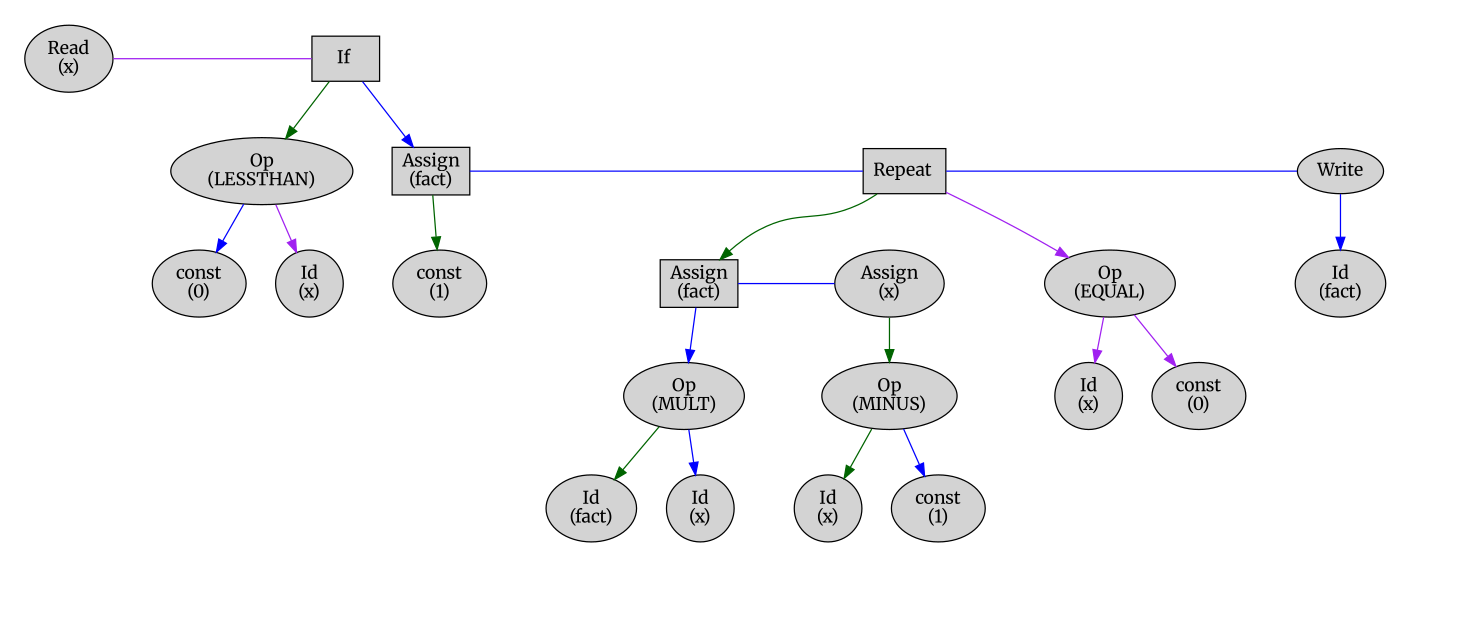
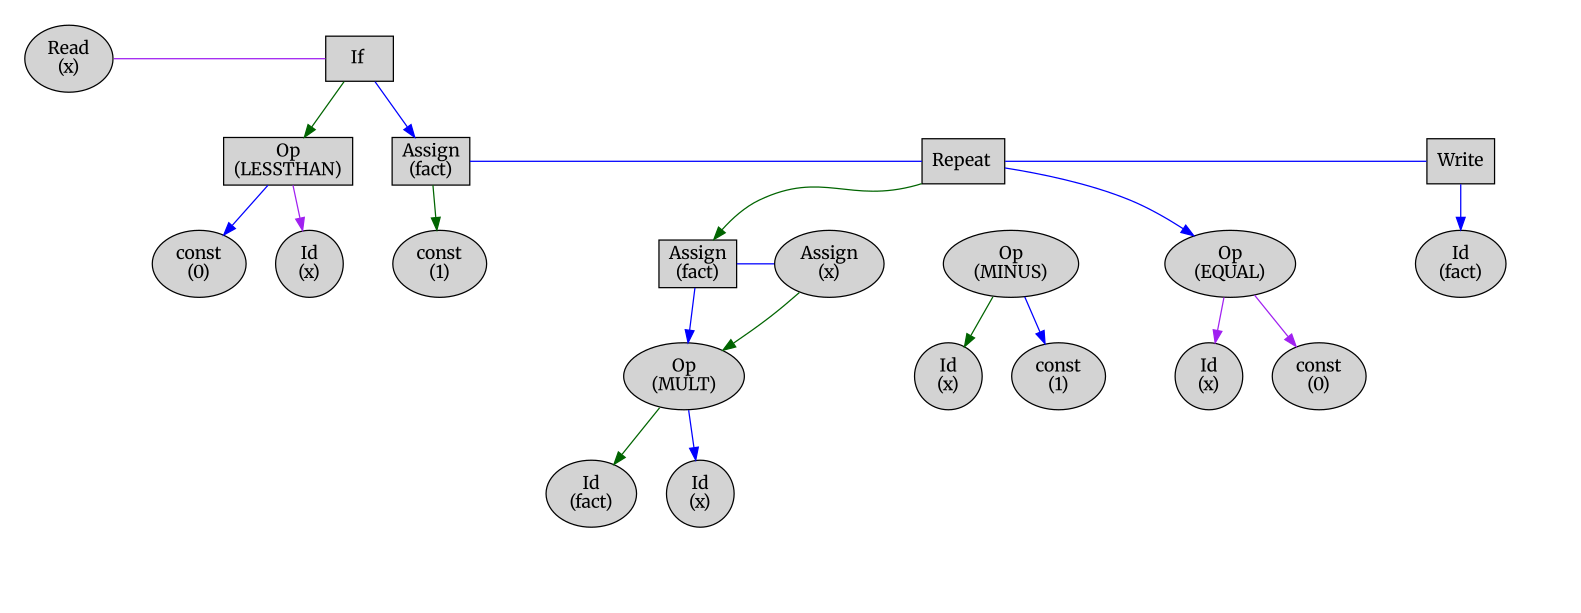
  digraph {
    color=transparent
    fontname=Merriweather
    node [color=black fillcolor=lightgray fontname=Merriweather shape=oval style=filled]
    edge [color=blue dir=down fontname=Merriweather]
    n1 [label="const\n(0)\n"]
    n2 [label="Id\n(x)\n"]
-   n3 [label="Op\n(LESSTHAN)\n"]
+   n3 [label="Op\n(LESSTHAN)\n" shape=box]
    n4 [label="Id\n(fact)\n"]
-   n5 [label="Write\n" shape=ellipse]
+   n5 [label="Write\n" shape=rectangle]
    n6 [label="Id\n(x)\n"]
    n7 [label="const\n(1)\n"]
    n8 [label="Op\n(MINUS)\n"]
    n9 [label="Assign\n(x)\n" shape=ellipse]
    n10 [label="Id\n(fact)\n"]
    n11 [label="Id\n(x)\n"]
    n12 [label="Op\n(MULT)\n"]
    n13 [label="Assign\n(fact)\n" shape=rectangle]
    n14 [label="Id\n(x)\n"]
    n15 [label="const\n(0)\n"]
    n16 [label="Op\n(EQUAL)\n"]
    n17 [label="Repeat \n" shape=rectangle]
    n18 [label="const\n(1)\n"]
    n19 [label="Assign\n(fact)\n" shape=rectangle]
    n20 [label="If \n" shape=rectangle]
    n21 [label="Read\n(x)\n" shape=ellipse]
    subgraph cluster_1 {
      rankdir=TB
      n21
      subgraph cluster_2 {
        rankdir=TB
        n20
        subgraph cluster_3 {
          rankdir=TB
          n3
          subgraph cluster_4 {
            rankdir=TB
            n1
          }
          subgraph cluster_5 {
            rankdir=TB
            n2
          }
        }
        subgraph cluster_6 {
          rankdir=TB
          n19
          subgraph cluster_7 {
            rankdir=TB
            n17
            subgraph cluster_8 {
              rankdir=TB
              n5
              subgraph cluster_9 {
                rankdir=TB
                n4
              }
            }
            subgraph cluster_10 {
              rankdir=TB
              n13
              subgraph cluster_11 {
                rankdir=TB
                n9
                subgraph cluster_12 {
                  rankdir=TB
                  n8
                  subgraph cluster_13 {
                    rankdir=TB
                    n6
                  }
                  subgraph cluster_14 {
                    rankdir=TB
                    n7
                  }
                }
              }
              subgraph cluster_15 {
                rankdir=TB
                n12
                subgraph cluster_16 {
                  rankdir=TB
                  n10
                }
                subgraph cluster_17 {
                  rankdir=TB
                  n11
                }
              }
            }
            subgraph cluster_18 {
              rankdir=TB
              n16
              subgraph cluster_19 {
                rankdir=TB
                n14
              }
              subgraph cluster_20 {
                rankdir=TB
                n15
              }
            }
          }
          subgraph cluster_21 {
            rankdir=TB
            n18
          }
        }
      }
    }
    n3 -> n1
    n3 -> n2 [color=purple]
    n5 -> n4
    n8 -> n6 [color=darkgreen]
    n8 -> n7
-   n9 -> n8 [color=darkgreen]
+   n9 -> n12 [color=darkgreen]
    n12 -> n10 [color=darkgreen]
    n12 -> n11
    n13 -> n9 [constraint=false dir=none]
    n13 -> n12
    n16 -> n14 [color=purple]
    n16 -> n15 [color=purple]
    n17 -> n5 [constraint=false dir=none]
    n17 -> n13 [color=darkgreen]
-   n17 -> n16 [color=purple]
+   n17 -> n16
    n19 -> n17 [constraint=false dir=none]
    n19 -> n18 [color=darkgreen]
    n20 -> n3 [color=darkgreen]
    n20 -> n19
    n21 -> n20 [color=purple constraint=false dir=none]
  }
